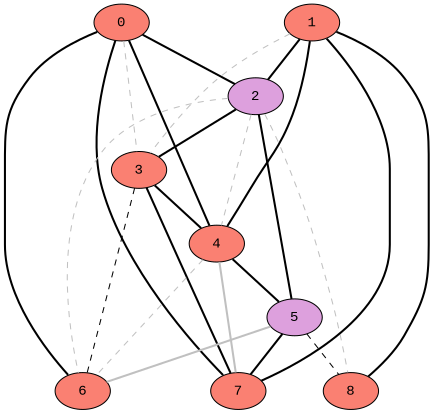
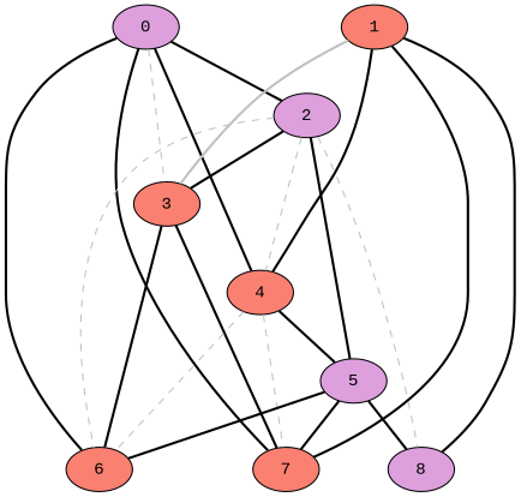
  graph {
    fontname="Liberation Mono"
    node [fillcolor=salmon fontname="Liberation Mono" style=filled]
    edge [color=black fontname="Liberation Mono" style=bold]
-   0
+   0 [fillcolor=plum]
    2 [fillcolor=plum]
    3
    4
    6
    7
-   8
+   8 [fillcolor=plum]
    5 [fillcolor=plum]
    1
    0 -- 2
    0 -- 3 [color=gray style=dashed]
    0 -- 4
    0 -- 6
    0 -- 7
    2 -- 3
    2 -- 4 [color=gray style=dashed]
    2 -- 6 [color=gray style=dashed]
    2 -- 8 [color=gray style=dashed]
    2 -- 5
-   3 -- 4
-   3 -- 6 [style=dashed]
+   3 -- 6
    3 -- 7
    4 -- 6 [color=gray style=dashed]
-   4 -- 7 [color=gray]
+   4 -- 7 [color=gray style=dashed]
    4 -- 5
-   5 -- 6 [color=gray]
+   5 -- 6
    5 -- 7
-   5 -- 8 [style=dashed]
-   1 -- 2
-   1 -- 3 [color=gray style=dashed]
+   5 -- 8
+   1 -- 3 [color=gray]
    1 -- 4
    1 -- 7
    1 -- 8
  }
